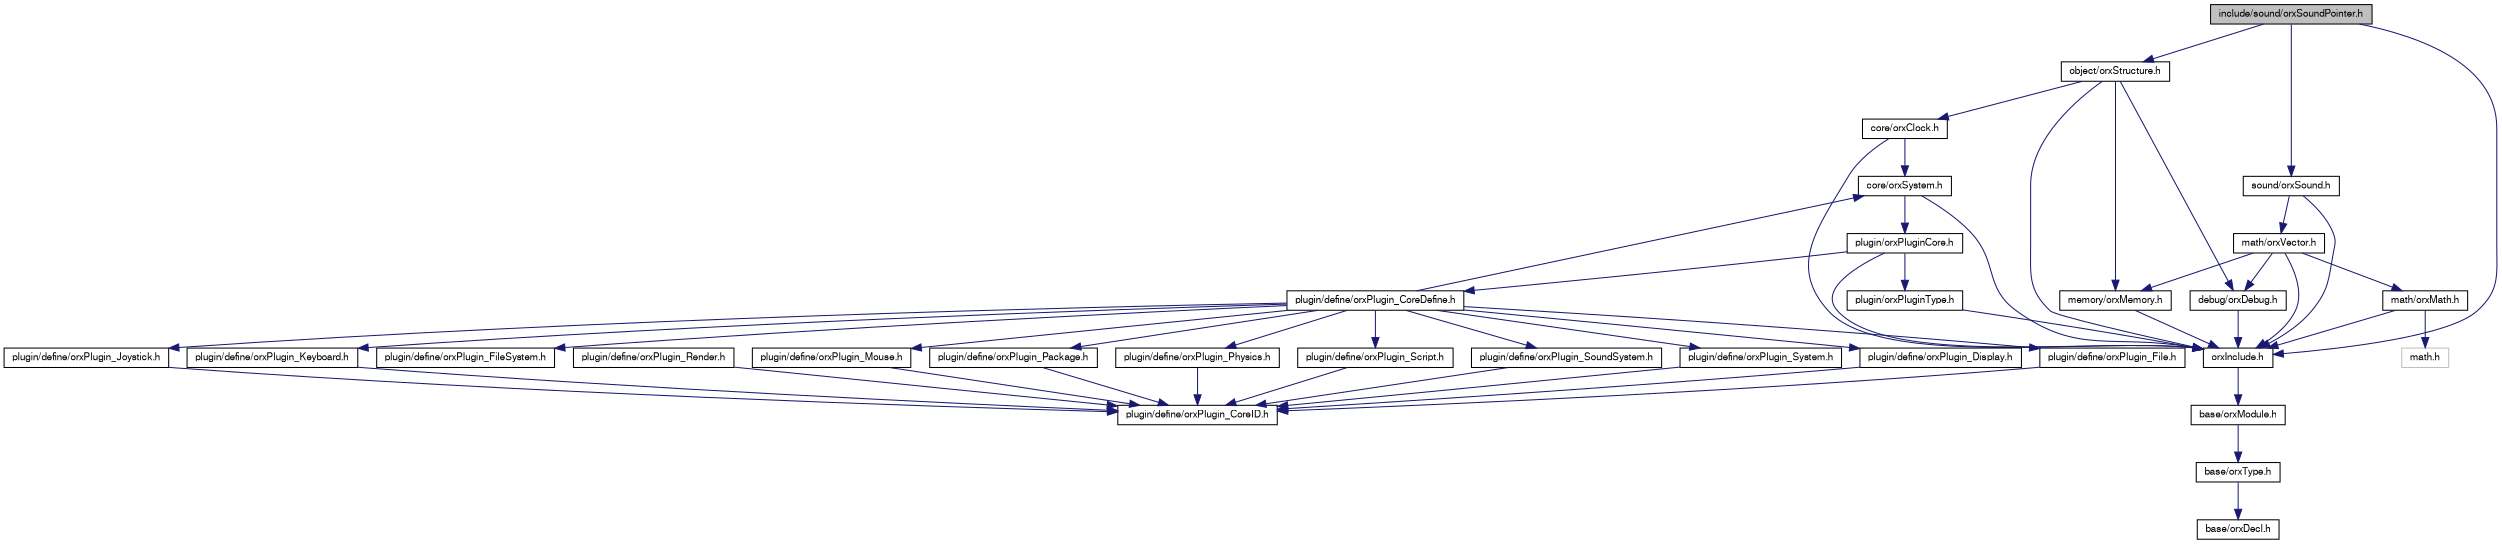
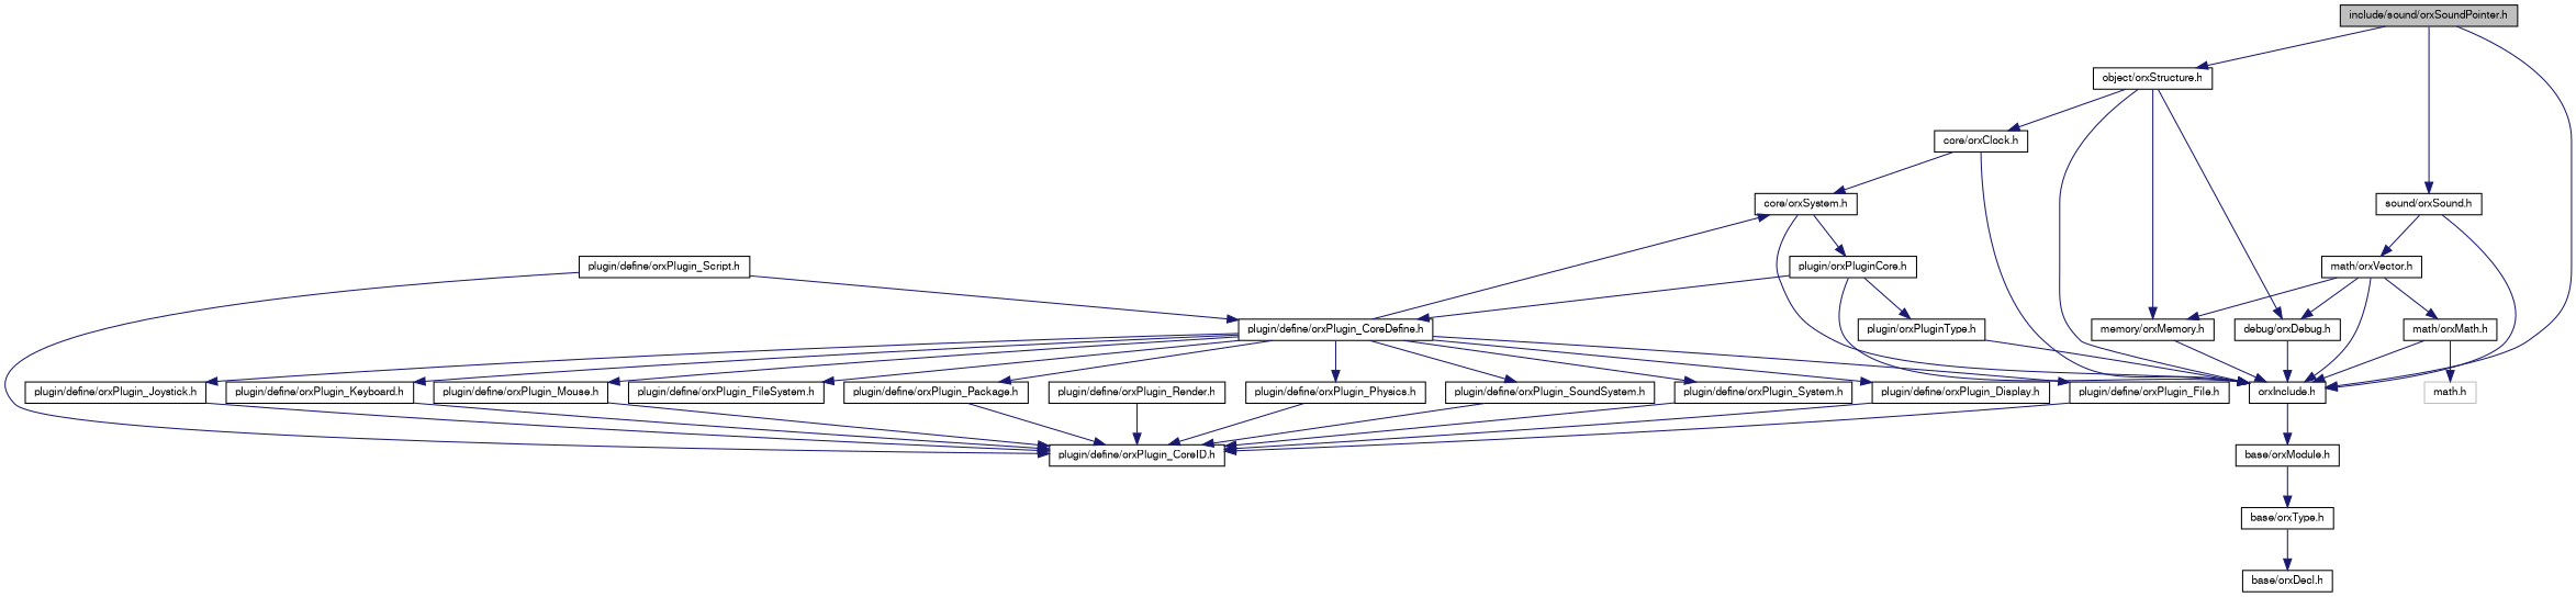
  digraph {
    node [color=black fontname=FreeSans fontsize=10 shape=record]
    edge [color=midnightblue fontname=FreeSans fontsize=10 labelfontname=FreeSans labelfontsize=10 style=solid]
    n1 [fillcolor=grey75 fontcolor=black height=0.2 label="include/sound/orxSoundPointer.h" style=filled width=0.4]
    n2 [height=0.2 label="orxInclude.h" width=0.4]
    n3 [height=0.2 label="sound/orxSound.h" width=0.4]
    n4 [height=0.2 label="object/orxStructure.h" width=0.4]
    n5 [height=0.2 label="base/orxModule.h" width=0.4]
    n6 [height=0.2 label="math/orxVector.h" width=0.4]
    n7 [height=0.2 label="debug/orxDebug.h" width=0.4]
    n8 [height=0.2 label="memory/orxMemory.h" width=0.4]
    n9 [height=0.2 label="core/orxClock.h" width=0.4]
    n10 [height=0.2 label="base/orxType.h" width=0.4]
    n11 [height=0.2 label="base/orxDecl.h" width=0.4]
    n12 [height=0.2 label="math/orxMath.h" width=0.4]
    n13 [color=grey75 height=0.2 label="math.h" width=0.4]
    n14 [height=0.2 label="core/orxSystem.h" width=0.4]
    n15 [height=0.2 label="plugin/orxPluginCore.h" width=0.4]
    n16 [height=0.2 label="plugin/orxPluginType.h" width=0.4]
    n17 [height=0.2 label="plugin/define/orxPlugin_CoreDefine.h" width=0.4]
    n18 [height=0.2 label="plugin/define/orxPlugin_Display.h" width=0.4]
    n19 [height=0.2 label="plugin/define/orxPlugin_File.h" width=0.4]
    n20 [height=0.2 label="plugin/define/orxPlugin_FileSystem.h" width=0.4]
    n21 [height=0.2 label="plugin/define/orxPlugin_Joystick.h" width=0.4]
    n22 [height=0.2 label="plugin/define/orxPlugin_Keyboard.h" width=0.4]
    n23 [height=0.2 label="plugin/define/orxPlugin_Mouse.h" width=0.4]
    n24 [height=0.2 label="plugin/define/orxPlugin_Package.h" width=0.4]
    n25 [height=0.2 label="plugin/define/orxPlugin_Physics.h" width=0.4]
    n26 [height=0.2 label="plugin/define/orxPlugin_Script.h" width=0.4]
    n27 [height=0.2 label="plugin/define/orxPlugin_SoundSystem.h" width=0.4]
    n28 [height=0.2 label="plugin/define/orxPlugin_System.h" width=0.4]
    n29 [height=0.2 label="plugin/define/orxPlugin_CoreID.h" width=0.4]
    n30 [height=0.2 label="plugin/define/orxPlugin_Render.h" width=0.4]
    n1 -> n2
    n1 -> n3
    n1 -> n4
    n2 -> n5
    n3 -> n2
    n3 -> n6
    n4 -> n2
    n4 -> n7
    n4 -> n8
    n4 -> n9
    n5 -> n10
    n6 -> n2
    n6 -> n7
    n6 -> n8
    n6 -> n12
    n7 -> n2
    n8 -> n2
    n9 -> n2
    n9 -> n14
    n10 -> n11
    n12 -> n2
    n12 -> n13
    n14 -> n2
    n14 -> n15
    n15 -> n2
    n15 -> n16
    n15 -> n17
    n16 -> n2
    n17 -> n14
    n17 -> n18
    n17 -> n19
    n17 -> n20
    n17 -> n21
    n17 -> n22
    n17 -> n23
    n17 -> n24
    n17 -> n25
-   n17 -> n26
+   n26 -> n17
    n17 -> n27
    n17 -> n28
    n18 -> n29
    n19 -> n29
    n21 -> n29
    n22 -> n29
    n23 -> n29
    n24 -> n29
    n25 -> n29
    n26 -> n29
    n27 -> n29
    n28 -> n29
    n30 -> n29
  }
